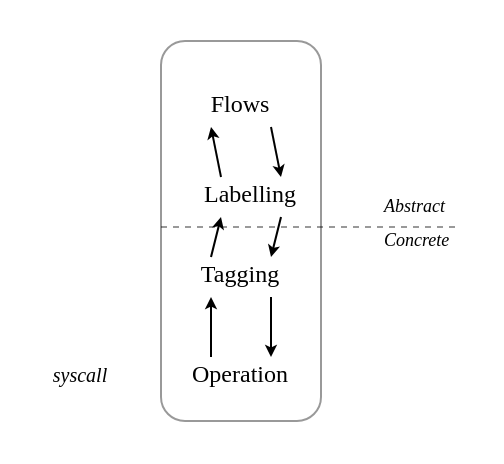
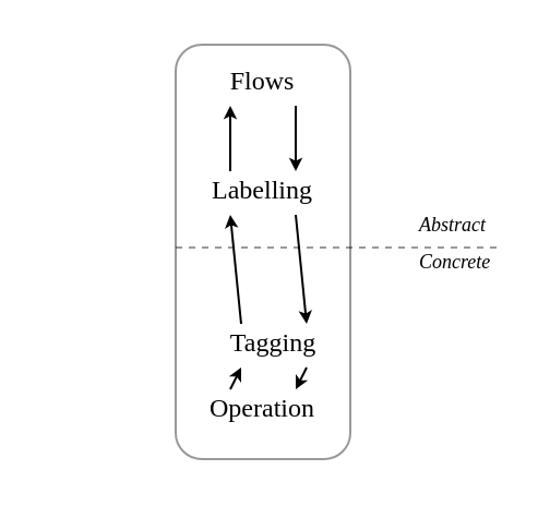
  <mxCell id="0" />
  <mxCell id="1" parent="0" />
  <mxCell id="2" value="" style="rounded=1;whiteSpace=wrap;html=1;fillColor=none;opacity=40;" vertex="1" parent="1"><mxGeometry x="80" y="20" width="80" height="190" as="geometry" /></mxCell>
  <mxCell id="3" value="Operation" style="text;html=1;strokeColor=none;fillColor=none;align=center;verticalAlign=middle;whiteSpace=wrap;rounded=0;dashed=1;dashPattern=1 1;opacity=40;fontFamily=Linux Libertine O;spacingBottom=3;" vertex="1" parent="1"><mxGeometry x="90" y="178" width="60" height="20" as="geometry" /></mxCell>
- <mxCell id="4" value="Tagging" style="text;html=1;strokeColor=none;fillColor=none;align=center;verticalAlign=middle;whiteSpace=wrap;rounded=0;dashed=1;dashPattern=1 1;opacity=40;fontFamily=Linux Libertine O;spacingBottom=2;" vertex="1" parent="1"><mxGeometry x="90" y="128" width="60" height="20" as="geometry" /></mxCell>
- <mxCell id="5" value="Labelling" style="text;html=1;strokeColor=none;fillColor=none;align=center;verticalAlign=middle;whiteSpace=wrap;rounded=0;dashed=1;dashPattern=1 1;opacity=40;fontFamily=Linux Libertine O;spacingBottom=2;" vertex="1" parent="1"><mxGeometry x="95" y="88" width="60" height="20" as="geometry" /></mxCell>
- <mxCell id="6" value="Flows" style="text;html=1;strokeColor=none;fillColor=none;align=center;verticalAlign=middle;whiteSpace=wrap;rounded=0;dashed=1;dashPattern=1 1;opacity=40;fontFamily=Linux Libertine O;spacingBottom=2;" vertex="1" parent="1"><mxGeometry x="90" y="43" width="60" height="20" as="geometry" /></mxCell>
+ <mxCell id="4" value="Tagging" style="text;html=1;strokeColor=none;fillColor=none;align=center;verticalAlign=middle;whiteSpace=wrap;rounded=0;dashed=1;dashPattern=1 1;opacity=40;fontFamily=Linux Libertine O;spacingBottom=2;" vertex="1" parent="1"><mxGeometry x="95" y="148" width="60" height="20" as="geometry" /></mxCell>
+ <mxCell id="5" value="Labelling" style="text;html=1;strokeColor=none;fillColor=none;align=center;verticalAlign=middle;whiteSpace=wrap;rounded=0;dashed=1;dashPattern=1 1;opacity=40;fontFamily=Linux Libertine O;spacingBottom=2;" vertex="1" parent="1"><mxGeometry x="90" y="78" width="60" height="20" as="geometry" /></mxCell>
+ <mxCell id="6" value="Flows" style="text;html=1;strokeColor=none;fillColor=none;align=center;verticalAlign=middle;whiteSpace=wrap;rounded=0;dashed=1;dashPattern=1 1;opacity=40;fontFamily=Linux Libertine O;spacingBottom=2;" vertex="1" parent="1"><mxGeometry x="90" y="28" width="60" height="20" as="geometry" /></mxCell>
  <mxCell id="7" value="Abstract" style="text;html=1;strokeColor=none;fillColor=none;align=left;verticalAlign=middle;whiteSpace=wrap;rounded=0;dashed=1;dashPattern=1 1;opacity=40;fontSize=9;fontStyle=2;fontFamily=Linux Libertine O;" vertex="1" parent="1"><mxGeometry x="190" y="93" width="40" height="20" as="geometry" /></mxCell>
  <mxCell id="8" value="Concrete" style="text;html=1;strokeColor=none;fillColor=none;align=left;verticalAlign=middle;whiteSpace=wrap;rounded=0;dashed=1;dashPattern=1 1;opacity=40;fontSize=9;spacingBottom=2;fontStyle=2;fontFamily=Linux Libertine O;" vertex="1" parent="1"><mxGeometry x="190" y="111" width="40" height="20" as="geometry" /></mxCell>
- <mxCell id="9" value="&lt;i style=&quot;font-size: 10px;&quot;&gt;syscall&lt;/i&gt;" style="text;html=1;strokeColor=none;fillColor=none;align=center;verticalAlign=middle;whiteSpace=wrap;rounded=0;dashed=1;dashPattern=1 1;fontFamily=Linux Libertine O;fontSize=10;opacity=40;spacingBottom=2;" vertex="1" parent="1"><mxGeometry x="20" y="178" width="40" height="20" as="geometry" /></mxCell>
  <mxCell id="10" value="" style="endArrow=classic;html=1;fontFamily=Linux Libertine O;fontSize=9;exitX=0.25;exitY=0;exitDx=0;exitDy=0;entryX=0.25;entryY=1;entryDx=0;entryDy=0;endSize=3;" edge="1" parent="1" source="3" target="4"><mxGeometry width="50" height="50" relative="1" as="geometry"><mxPoint x="100" y="138" as="sourcePoint" /><mxPoint x="150" y="88" as="targetPoint" /></mxGeometry></mxCell>
  <mxCell id="11" value="" style="endArrow=classic;html=1;fontFamily=Linux Libertine O;fontSize=9;exitX=0.25;exitY=0;exitDx=0;exitDy=0;entryX=0.25;entryY=1;entryDx=0;entryDy=0;endSize=3;" edge="1" parent="1" source="4" target="5"><mxGeometry width="50" height="50" relative="1" as="geometry"><mxPoint x="90" y="178" as="sourcePoint" /><mxPoint x="140" y="128" as="targetPoint" /></mxGeometry></mxCell>
  <mxCell id="12" value="" style="endArrow=classic;html=1;fontFamily=Linux Libertine O;fontSize=9;exitX=0.25;exitY=0;exitDx=0;exitDy=0;entryX=0.25;entryY=1;entryDx=0;entryDy=0;endSize=3;" edge="1" parent="1" source="5" target="6"><mxGeometry width="50" height="50" relative="1" as="geometry"><mxPoint x="90" y="128" as="sourcePoint" /><mxPoint x="140" y="78" as="targetPoint" /></mxGeometry></mxCell>
  <mxCell id="13" value="" style="endArrow=classic;html=1;fontFamily=Linux Libertine O;fontSize=9;exitX=0.75;exitY=1;exitDx=0;exitDy=0;entryX=0.75;entryY=0;entryDx=0;entryDy=0;endSize=3;" edge="1" parent="1" source="6" target="5"><mxGeometry width="50" height="50" relative="1" as="geometry"><mxPoint x="170" y="128" as="sourcePoint" /><mxPoint x="220" y="78" as="targetPoint" /></mxGeometry></mxCell>
  <mxCell id="14" value="" style="endArrow=classic;html=1;fontFamily=Linux Libertine O;fontSize=9;exitX=0.75;exitY=1;exitDx=0;exitDy=0;entryX=0.75;entryY=0;entryDx=0;entryDy=0;endSize=3;" edge="1" parent="1" source="5" target="4"><mxGeometry width="50" height="50" relative="1" as="geometry"><mxPoint x="170" y="128" as="sourcePoint" /><mxPoint x="220" y="78" as="targetPoint" /></mxGeometry></mxCell>
  <mxCell id="15" value="" style="endArrow=classic;html=1;fontFamily=Linux Libertine O;fontSize=9;exitX=0.75;exitY=1;exitDx=0;exitDy=0;entryX=0.75;entryY=0;entryDx=0;entryDy=0;endSize=3;" edge="1" parent="1" source="4" target="3"><mxGeometry width="50" height="50" relative="1" as="geometry"><mxPoint x="170" y="128" as="sourcePoint" /><mxPoint x="220" y="78" as="targetPoint" /></mxGeometry></mxCell>
  <mxCell id="16" value="" style="endArrow=none;html=1;fontFamily=Linux Libertine O;fontSize=9;opacity=40;dashed=1;" edge="1" parent="1"><mxGeometry width="50" height="50" relative="1" as="geometry"><mxPoint x="80" y="113" as="sourcePoint" /><mxPoint x="230" y="113" as="targetPoint" /></mxGeometry></mxCell>
